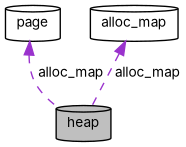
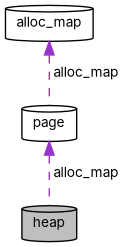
  digraph {
    fontname=Inter
    node [color=black fillcolor=white fontname=Inter fontsize=10 shape=cylinder style=filled]
    edge [color=darkorchid3 dir=back fontname=Inter fontsize=10 labelfontname=Helvetica labelfontsize=10 style=dashed]
    n1 [fillcolor=grey75 fontcolor=black height=0.2 label=heap width=0.4]
    n2 [height=0.2 label=page width=0.4]
    n3 [height=0.2 label=alloc_map width=0.4]
    n2 -> n1 [label=" alloc_map"]
-   n3 -> n1 [label=" alloc_map"]
+   n3 -> n2 [label=" alloc_map"]
  }
